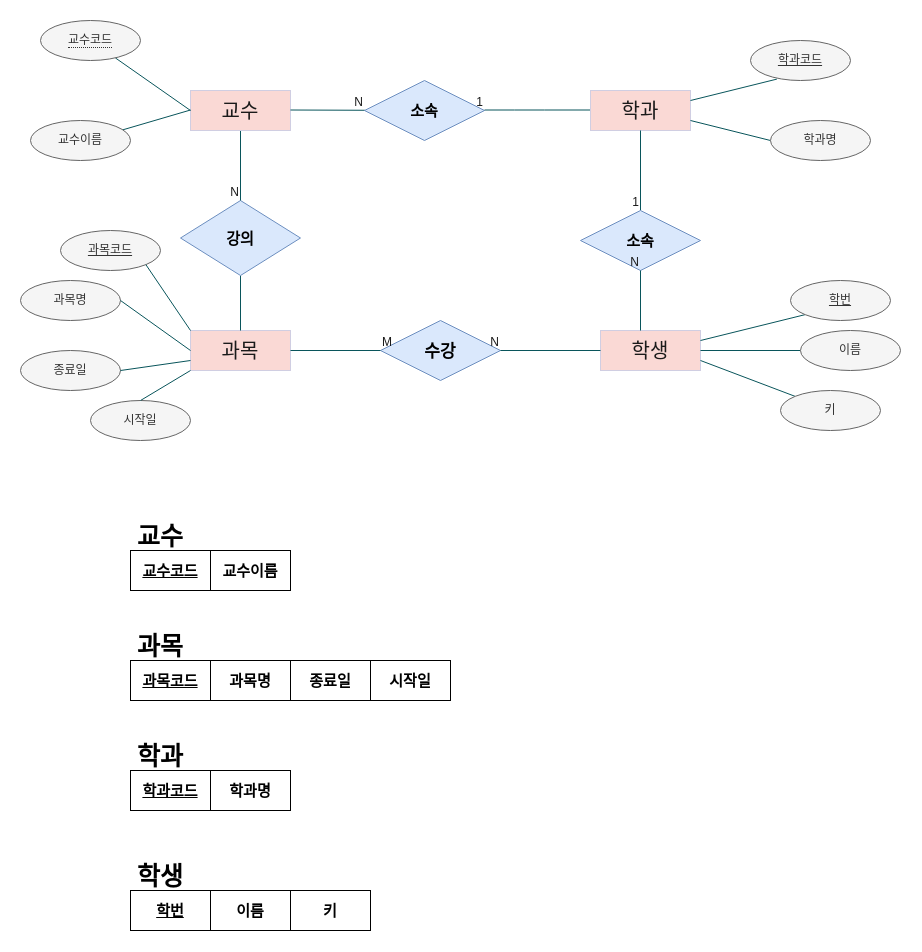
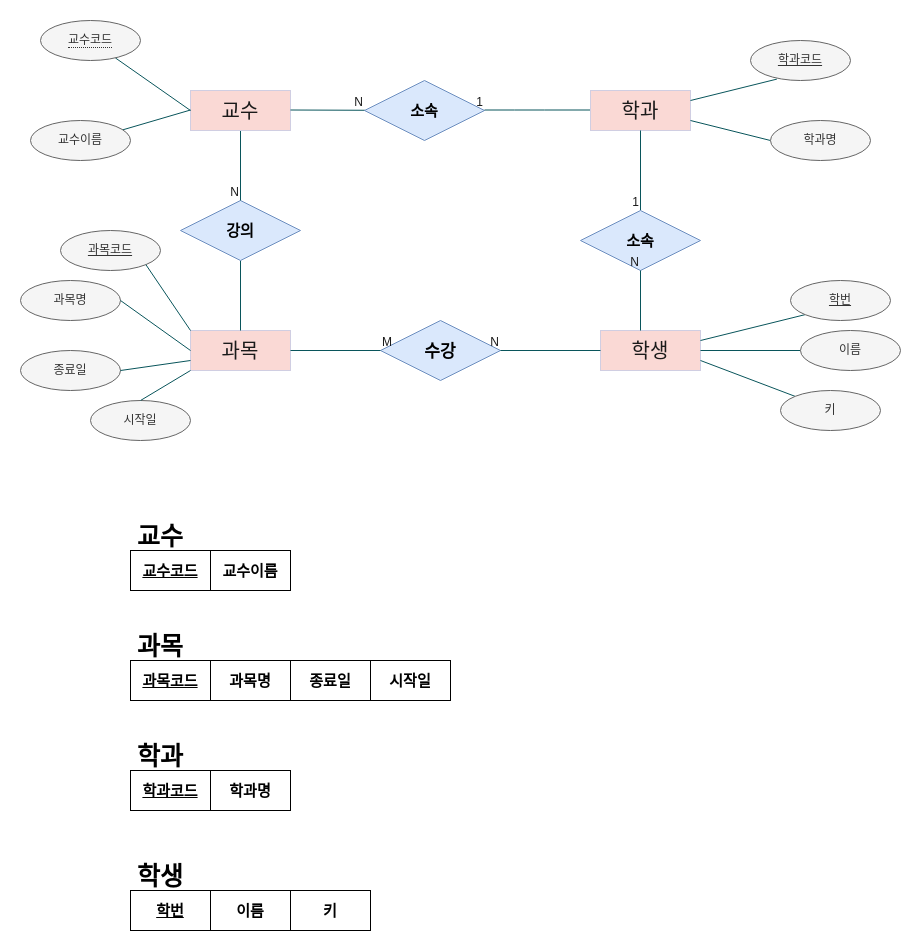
  <mxCell id="0" />
  <mxCell id="1" parent="0" />
  <mxCell id="2" value="학생" style="whiteSpace=wrap;html=1;align=center;hachureGap=4;strokeColor=#D0CEE2;fontFamily=Architects Daughter;fontSource=https%3A%2F%2Ffonts.googleapis.com%2Fcss%3Ffamily%3DArchitects%2BDaughter;fontSize=20;fontColor=#1A1A1A;fillColor=#FAD9D5;labelBackgroundColor=none;rounded=0;" parent="1" vertex="1"><mxGeometry x="600" y="330" width="100" height="40" as="geometry" /></mxCell>
  <mxCell id="3" value="과목" style="whiteSpace=wrap;html=1;align=center;hachureGap=4;strokeColor=#D0CEE2;fontFamily=Architects Daughter;fontSource=https%3A%2F%2Ffonts.googleapis.com%2Fcss%3Ffamily%3DArchitects%2BDaughter;fontSize=20;fontColor=#1A1A1A;fillColor=#FAD9D5;labelBackgroundColor=none;rounded=0;" parent="1" vertex="1"><mxGeometry x="190" y="330" width="100" height="40" as="geometry" /></mxCell>
  <mxCell id="4" value="&lt;b&gt;&lt;font style=&quot;font-size: 17px;&quot;&gt;수강&lt;/font&gt;&lt;/b&gt;" style="shape=rhombus;perimeter=rhombusPerimeter;whiteSpace=wrap;html=1;align=center;hachureGap=4;strokeColor=#6c8ebf;fontFamily=Architects Daughter;fontSource=https%3A%2F%2Ffonts.googleapis.com%2Fcss%3Ffamily%3DArchitects%2BDaughter;fontSize=20;fillColor=#dae8fc;labelBackgroundColor=none;rounded=0;" parent="1" vertex="1"><mxGeometry x="380" y="320" width="120" height="60" as="geometry" /></mxCell>
  <mxCell id="5" value="" style="endArrow=none;html=1;rounded=0;strokeColor=#09555B;fontColor=default;labelBackgroundColor=none;" parent="1" edge="1"><mxGeometry relative="1" as="geometry"><mxPoint x="380" y="350" as="sourcePoint" /><mxPoint x="290" y="350" as="targetPoint" /></mxGeometry></mxCell>
  <mxCell id="6" value="M" style="resizable=0;html=1;whiteSpace=wrap;align=left;verticalAlign=bottom;strokeColor=#D0CEE2;fontColor=#1A1A1A;fillColor=#FAD9D5;labelBackgroundColor=none;rounded=0;" parent="5" connectable="0" vertex="1"><mxGeometry x="-1" relative="1" as="geometry" /></mxCell>
  <mxCell id="7" value="" style="resizable=0;html=1;whiteSpace=wrap;align=right;verticalAlign=bottom;strokeColor=#D0CEE2;fontColor=#1A1A1A;fillColor=#FAD9D5;labelBackgroundColor=none;rounded=0;" parent="5" connectable="0" vertex="1"><mxGeometry x="1" relative="1" as="geometry" /></mxCell>
  <mxCell id="8" value="" style="endArrow=none;html=1;rounded=0;strokeColor=#09555B;fontColor=default;exitX=0;exitY=0.5;exitDx=0;exitDy=0;labelBackgroundColor=none;entryX=1;entryY=0.5;entryDx=0;entryDy=0;" parent="1" source="2" target="4" edge="1"><mxGeometry relative="1" as="geometry"><mxPoint x="590" y="349.5" as="sourcePoint" /><mxPoint x="500" y="349.5" as="targetPoint" /></mxGeometry></mxCell>
  <mxCell id="9" value="N" style="resizable=0;html=1;whiteSpace=wrap;align=right;verticalAlign=bottom;strokeColor=#D0CEE2;fontColor=#1A1A1A;fillColor=#FAD9D5;labelBackgroundColor=none;rounded=0;" parent="8" connectable="0" vertex="1"><mxGeometry x="1" relative="1" as="geometry" /></mxCell>
  <mxCell id="10" value="과목코드" style="ellipse;whiteSpace=wrap;html=1;align=center;fontStyle=4;strokeColor=#666666;fontColor=#333333;fillColor=#f5f5f5;labelBackgroundColor=none;rounded=0;" parent="1" vertex="1"><mxGeometry x="60" y="230" width="100" height="40" as="geometry" /></mxCell>
  <mxCell id="11" value="시작일" style="ellipse;whiteSpace=wrap;html=1;align=center;strokeColor=#666666;fontColor=#333333;fillColor=#f5f5f5;labelBackgroundColor=none;rounded=0;" parent="1" vertex="1"><mxGeometry x="90" y="400" width="100" height="40" as="geometry" /></mxCell>
  <mxCell id="12" value="종료일" style="ellipse;whiteSpace=wrap;html=1;align=center;strokeColor=#666666;fontColor=#333333;fillColor=#f5f5f5;labelBackgroundColor=none;rounded=0;" parent="1" vertex="1"><mxGeometry x="20" y="350" width="100" height="40" as="geometry" /></mxCell>
  <mxCell id="13" value="과목명" style="ellipse;whiteSpace=wrap;html=1;align=center;strokeColor=#666666;fontColor=#333333;fillColor=#f5f5f5;labelBackgroundColor=none;rounded=0;" parent="1" vertex="1"><mxGeometry x="20" y="280" width="100" height="40" as="geometry" /></mxCell>
  <mxCell id="14" value="" style="endArrow=none;html=1;rounded=0;strokeColor=#09555B;fontColor=default;entryX=0;entryY=0;entryDx=0;entryDy=0;exitX=1;exitY=1;exitDx=0;exitDy=0;labelBackgroundColor=none;" parent="1" source="10" target="3" edge="1"><mxGeometry relative="1" as="geometry"><mxPoint x="150" y="240" as="sourcePoint" /><mxPoint x="310" y="240" as="targetPoint" /></mxGeometry></mxCell>
  <mxCell id="15" value="" style="endArrow=none;html=1;rounded=0;strokeColor=#09555B;fontColor=default;entryX=0;entryY=0.5;entryDx=0;entryDy=0;exitX=1;exitY=0.5;exitDx=0;exitDy=0;labelBackgroundColor=none;" parent="1" source="13" target="3" edge="1"><mxGeometry relative="1" as="geometry"><mxPoint x="120" y="299.5" as="sourcePoint" /><mxPoint x="280" y="299.5" as="targetPoint" /></mxGeometry></mxCell>
  <mxCell id="16" value="" style="endArrow=none;html=1;rounded=0;strokeColor=#09555B;fontColor=default;entryX=0;entryY=0.75;entryDx=0;entryDy=0;labelBackgroundColor=none;" parent="1" target="3" edge="1"><mxGeometry relative="1" as="geometry"><mxPoint x="120" y="370" as="sourcePoint" /><mxPoint x="280" y="370" as="targetPoint" /></mxGeometry></mxCell>
  <mxCell id="17" value="" style="endArrow=none;html=1;rounded=0;strokeColor=#09555B;fontColor=default;entryX=0;entryY=1;entryDx=0;entryDy=0;exitX=0.5;exitY=0;exitDx=0;exitDy=0;labelBackgroundColor=none;" parent="1" source="11" target="3" edge="1"><mxGeometry relative="1" as="geometry"><mxPoint x="200" y="400" as="sourcePoint" /><mxPoint x="360" y="400" as="targetPoint" /><Array as="points" /></mxGeometry></mxCell>
  <mxCell id="18" value="" style="endArrow=none;html=1;rounded=0;strokeColor=#09555B;fontColor=default;exitX=0.5;exitY=0;exitDx=0;exitDy=0;labelBackgroundColor=none;" parent="1" source="3" target="20" edge="1"><mxGeometry relative="1" as="geometry"><mxPoint x="230" y="320" as="sourcePoint" /><mxPoint x="240" y="220" as="targetPoint" /></mxGeometry></mxCell>
  <mxCell id="19" value="1" style="resizable=0;html=1;whiteSpace=wrap;align=right;verticalAlign=bottom;strokeColor=#D0CEE2;fontColor=#1A1A1A;fillColor=#FAD9D5;labelBackgroundColor=none;rounded=0;" parent="18" connectable="0" vertex="1"><mxGeometry x="1" relative="1" as="geometry" /></mxCell>
- <mxCell id="20" value="&lt;font style=&quot;font-size: 15px;&quot;&gt;&lt;b&gt;강의&lt;/b&gt;&lt;/font&gt;" style="shape=rhombus;perimeter=rhombusPerimeter;whiteSpace=wrap;html=1;align=center;strokeColor=#6c8ebf;fillColor=#dae8fc;labelBackgroundColor=none;rounded=0;" parent="1" vertex="1"><mxGeometry x="180" y="200" width="120" height="75" as="geometry" /></mxCell>
+ <mxCell id="20" value="&lt;font style=&quot;font-size: 15px;&quot;&gt;&lt;b&gt;강의&lt;/b&gt;&lt;/font&gt;" style="shape=rhombus;perimeter=rhombusPerimeter;whiteSpace=wrap;html=1;align=center;strokeColor=#6c8ebf;fillColor=#dae8fc;labelBackgroundColor=none;rounded=0;" parent="1" vertex="1"><mxGeometry x="180" y="200" width="120" height="60" as="geometry" /></mxCell>
  <mxCell id="21" value="" style="endArrow=none;html=1;rounded=0;strokeColor=#09555B;fontColor=default;entryX=0.5;entryY=0;entryDx=0;entryDy=0;labelBackgroundColor=none;" parent="1" target="20" edge="1"><mxGeometry relative="1" as="geometry"><mxPoint x="240" y="130" as="sourcePoint" /><mxPoint x="290" y="180" as="targetPoint" /></mxGeometry></mxCell>
  <mxCell id="22" value="N" style="resizable=0;html=1;whiteSpace=wrap;align=right;verticalAlign=bottom;strokeColor=#D0CEE2;fontColor=#1A1A1A;fillColor=#FAD9D5;labelBackgroundColor=none;rounded=0;" parent="21" connectable="0" vertex="1"><mxGeometry x="1" relative="1" as="geometry" /></mxCell>
  <mxCell id="23" value="&lt;font style=&quot;font-size: 20px;&quot;&gt;교수&lt;/font&gt;" style="whiteSpace=wrap;html=1;align=center;strokeColor=#D0CEE2;fontColor=#1A1A1A;fillColor=#FAD9D5;labelBackgroundColor=none;rounded=0;" parent="1" vertex="1"><mxGeometry x="190" y="90" width="100" height="40" as="geometry" /></mxCell>
  <mxCell id="24" value="" style="endArrow=none;html=1;rounded=0;strokeColor=#09555B;fontColor=default;labelBackgroundColor=none;" parent="1" edge="1"><mxGeometry relative="1" as="geometry"><mxPoint x="120" y="130" as="sourcePoint" /><mxPoint x="190" y="109.5" as="targetPoint" /></mxGeometry></mxCell>
  <mxCell id="25" value="" style="endArrow=none;html=1;rounded=0;strokeColor=#09555B;fontColor=default;labelBackgroundColor=none;" parent="1" target="26" edge="1"><mxGeometry relative="1" as="geometry"><mxPoint x="190" y="110" as="sourcePoint" /><mxPoint x="190" y="100" as="targetPoint" /></mxGeometry></mxCell>
  <mxCell id="26" value="&lt;span style=&quot;border-bottom: 1px dotted&quot;&gt;교수코드&lt;/span&gt;" style="ellipse;whiteSpace=wrap;html=1;align=center;strokeColor=#666666;fontColor=#333333;fillColor=#f5f5f5;labelBackgroundColor=none;rounded=0;" parent="1" vertex="1"><mxGeometry x="40" y="20" width="100" height="40" as="geometry" /></mxCell>
  <mxCell id="27" value="교수이름" style="ellipse;whiteSpace=wrap;html=1;align=center;strokeColor=#666666;fontColor=#333333;fillColor=#f5f5f5;labelBackgroundColor=none;rounded=0;" parent="1" vertex="1"><mxGeometry x="30" y="120" width="100" height="40" as="geometry" /></mxCell>
  <mxCell id="28" value="" style="endArrow=none;html=1;rounded=0;strokeColor=#09555B;fontColor=default;labelBackgroundColor=none;" parent="1" target="30" edge="1"><mxGeometry relative="1" as="geometry"><mxPoint x="290" y="109.5" as="sourcePoint" /><mxPoint x="370" y="110" as="targetPoint" /></mxGeometry></mxCell>
  <mxCell id="29" value="N" style="resizable=0;html=1;whiteSpace=wrap;align=right;verticalAlign=bottom;strokeColor=#D0CEE2;fontColor=#1A1A1A;fillColor=#FAD9D5;labelBackgroundColor=none;rounded=0;" parent="28" connectable="0" vertex="1"><mxGeometry x="1" relative="1" as="geometry" /></mxCell>
  <mxCell id="30" value="&lt;font style=&quot;font-size: 15px;&quot;&gt;&lt;b&gt;소속&lt;/b&gt;&lt;/font&gt;" style="shape=rhombus;perimeter=rhombusPerimeter;whiteSpace=wrap;html=1;align=center;strokeColor=#6c8ebf;fillColor=#dae8fc;labelBackgroundColor=none;rounded=0;" parent="1" vertex="1"><mxGeometry x="364" y="80" width="120" height="60" as="geometry" /></mxCell>
  <mxCell id="31" value="" style="endArrow=none;html=1;rounded=0;strokeColor=#09555B;fontColor=default;labelBackgroundColor=none;" parent="1" edge="1"><mxGeometry relative="1" as="geometry"><mxPoint x="594" y="109.5" as="sourcePoint" /><mxPoint x="484" y="109.5" as="targetPoint" /><Array as="points"><mxPoint x="544" y="109.5" /><mxPoint x="514" y="109.5" /></Array></mxGeometry></mxCell>
  <mxCell id="32" value="1" style="resizable=0;html=1;whiteSpace=wrap;align=right;verticalAlign=bottom;strokeColor=#D0CEE2;fontColor=#1A1A1A;fillColor=#FAD9D5;labelBackgroundColor=none;rounded=0;" parent="31" connectable="0" vertex="1"><mxGeometry x="1" relative="1" as="geometry" /></mxCell>
  <mxCell id="33" value="&lt;font style=&quot;font-size: 20px;&quot;&gt;학과&lt;/font&gt;" style="whiteSpace=wrap;html=1;align=center;strokeColor=#D0CEE2;fontColor=#1A1A1A;fillColor=#FAD9D5;labelBackgroundColor=none;rounded=0;" parent="1" vertex="1"><mxGeometry x="590" y="90" width="100" height="40" as="geometry" /></mxCell>
  <mxCell id="34" value="" style="endArrow=none;html=1;rounded=0;strokeColor=#09555B;fontColor=default;exitX=0.5;exitY=1;exitDx=0;exitDy=0;labelBackgroundColor=none;" parent="1" source="33" edge="1"><mxGeometry relative="1" as="geometry"><mxPoint x="640" y="140" as="sourcePoint" /><mxPoint x="640" y="210" as="targetPoint" /></mxGeometry></mxCell>
  <mxCell id="35" value="1" style="resizable=0;html=1;whiteSpace=wrap;align=right;verticalAlign=bottom;strokeColor=#D0CEE2;fontColor=#1A1A1A;fillColor=#FAD9D5;labelBackgroundColor=none;rounded=0;" parent="34" connectable="0" vertex="1"><mxGeometry x="1" relative="1" as="geometry" /></mxCell>
  <mxCell id="36" value="&lt;font style=&quot;font-size: 15px;&quot;&gt;&lt;b&gt;소속&lt;/b&gt;&lt;/font&gt;" style="shape=rhombus;perimeter=rhombusPerimeter;whiteSpace=wrap;html=1;align=center;strokeColor=#6c8ebf;fillColor=#dae8fc;labelBackgroundColor=none;rounded=0;" parent="1" vertex="1"><mxGeometry x="580" y="210" width="120" height="60" as="geometry" /></mxCell>
  <mxCell id="37" value="" style="endArrow=none;html=1;rounded=0;strokeColor=#09555B;fontColor=default;exitX=0.4;exitY=0;exitDx=0;exitDy=0;exitPerimeter=0;labelBackgroundColor=none;" parent="1" source="2" edge="1"><mxGeometry relative="1" as="geometry"><mxPoint x="639.5" y="320" as="sourcePoint" /><mxPoint x="640" y="270" as="targetPoint" /><Array as="points" /></mxGeometry></mxCell>
  <mxCell id="38" value="N" style="resizable=0;html=1;whiteSpace=wrap;align=right;verticalAlign=bottom;strokeColor=#D0CEE2;fontColor=#1A1A1A;fillColor=#FAD9D5;labelBackgroundColor=none;rounded=0;" parent="37" connectable="0" vertex="1"><mxGeometry x="1" relative="1" as="geometry" /></mxCell>
  <mxCell id="39" value="" style="endArrow=none;html=1;rounded=0;strokeColor=#09555B;fontColor=default;exitX=1;exitY=0.25;exitDx=0;exitDy=0;entryX=0.264;entryY=0.965;entryDx=0;entryDy=0;entryPerimeter=0;labelBackgroundColor=none;" parent="1" source="33" target="41" edge="1"><mxGeometry relative="1" as="geometry"><mxPoint x="570" y="39.5" as="sourcePoint" /><mxPoint x="720" y="50" as="targetPoint" /></mxGeometry></mxCell>
  <mxCell id="40" value="" style="endArrow=none;html=1;rounded=0;strokeColor=#09555B;fontColor=default;entryX=0;entryY=0.5;entryDx=0;entryDy=0;labelBackgroundColor=none;" parent="1" target="42" edge="1"><mxGeometry relative="1" as="geometry"><mxPoint x="690" y="120" as="sourcePoint" /><mxPoint x="780" y="140" as="targetPoint" /></mxGeometry></mxCell>
  <mxCell id="41" value="학과코드" style="ellipse;whiteSpace=wrap;html=1;align=center;fontStyle=4;strokeColor=#666666;fontColor=#333333;fillColor=#f5f5f5;labelBackgroundColor=none;rounded=0;" parent="1" vertex="1"><mxGeometry x="750" y="40" width="100" height="40" as="geometry" /></mxCell>
  <mxCell id="42" value="학과명" style="ellipse;whiteSpace=wrap;html=1;align=center;strokeColor=#666666;fontColor=#333333;fillColor=#f5f5f5;labelBackgroundColor=none;rounded=0;" parent="1" vertex="1"><mxGeometry x="770" y="120" width="100" height="40" as="geometry" /></mxCell>
  <mxCell id="43" value="" style="endArrow=none;html=1;rounded=0;strokeColor=#09555B;fontColor=#1A1A1A;entryX=0;entryY=1;entryDx=0;entryDy=0;" parent="1" target="47" edge="1"><mxGeometry relative="1" as="geometry"><mxPoint x="700" y="340" as="sourcePoint" /><mxPoint x="790" y="320" as="targetPoint" /></mxGeometry></mxCell>
  <mxCell id="44" value="" style="endArrow=none;html=1;rounded=0;strokeColor=#09555B;fontColor=#1A1A1A;" parent="1" edge="1"><mxGeometry relative="1" as="geometry"><mxPoint x="700" y="350" as="sourcePoint" /><mxPoint x="800" y="350" as="targetPoint" /></mxGeometry></mxCell>
  <mxCell id="45" value="" style="endArrow=none;html=1;rounded=0;strokeColor=#09555B;fontColor=#1A1A1A;entryX=0;entryY=0;entryDx=0;entryDy=0;" parent="1" target="46" edge="1"><mxGeometry relative="1" as="geometry"><mxPoint x="700" y="360" as="sourcePoint" /><mxPoint x="790.04" y="400" as="targetPoint" /></mxGeometry></mxCell>
  <mxCell id="46" value="키" style="ellipse;whiteSpace=wrap;html=1;align=center;strokeColor=#666666;fontColor=#333333;fillColor=#f5f5f5;rounded=0;" parent="1" vertex="1"><mxGeometry x="780" y="390" width="100" height="40" as="geometry" /></mxCell>
  <mxCell id="47" value="학번" style="ellipse;whiteSpace=wrap;html=1;align=center;fontStyle=4;strokeColor=#666666;fontColor=#333333;fillColor=#f5f5f5;rounded=0;" parent="1" vertex="1"><mxGeometry x="790" y="280" width="100" height="40" as="geometry" /></mxCell>
  <mxCell id="48" value="이름" style="ellipse;whiteSpace=wrap;html=1;align=center;strokeColor=#666666;fontColor=#333333;fillColor=#f5f5f5;rounded=0;" parent="1" vertex="1"><mxGeometry x="800" y="330" width="100" height="40" as="geometry" /></mxCell>
  <mxCell id="49" value="교수코드" style="rounded=0;whiteSpace=wrap;html=1;fontSize=15;fontStyle=5" vertex="1" parent="1"><mxGeometry x="130" y="550" width="80" height="40" as="geometry" /></mxCell>
  <mxCell id="50" value="과목명" style="rounded=0;whiteSpace=wrap;html=1;fontSize=15;fontStyle=1" vertex="1" parent="1"><mxGeometry x="210" y="660" width="80" height="40" as="geometry" /></mxCell>
  <mxCell id="51" value="과목코드" style="rounded=0;whiteSpace=wrap;html=1;fontSize=15;fontStyle=5" vertex="1" parent="1"><mxGeometry x="130" y="660" width="80" height="40" as="geometry" /></mxCell>
  <mxCell id="52" value="교수이름" style="rounded=0;whiteSpace=wrap;html=1;fontSize=15;fontStyle=1" vertex="1" parent="1"><mxGeometry x="210" y="550" width="80" height="40" as="geometry" /></mxCell>
  <mxCell id="53" value="시작일" style="rounded=0;whiteSpace=wrap;html=1;fontSize=15;fontStyle=1" vertex="1" parent="1"><mxGeometry x="370" y="660" width="80" height="40" as="geometry" /></mxCell>
  <mxCell id="54" value="종료일" style="rounded=0;whiteSpace=wrap;html=1;fontSize=15;fontStyle=1" vertex="1" parent="1"><mxGeometry x="290" y="660" width="80" height="40" as="geometry" /></mxCell>
  <mxCell id="55" value="&lt;b&gt;&lt;font style=&quot;font-size: 25px;&quot;&gt;교수&lt;/font&gt;&lt;/b&gt;" style="text;html=1;strokeColor=none;fillColor=none;align=center;verticalAlign=middle;whiteSpace=wrap;rounded=0;" vertex="1" parent="1"><mxGeometry x="130" y="520" width="60" height="30" as="geometry" /></mxCell>
  <mxCell id="56" value="&lt;font style=&quot;&quot;&gt;&lt;font style=&quot;font-size: 25px;&quot;&gt;&lt;b&gt;과목&lt;/b&gt;&lt;/font&gt;&lt;br&gt;&lt;/font&gt;" style="text;html=1;strokeColor=none;fillColor=none;align=center;verticalAlign=middle;whiteSpace=wrap;rounded=0;" vertex="1" parent="1"><mxGeometry x="130" y="630" width="60" height="30" as="geometry" /></mxCell>
  <mxCell id="57" value="학과코드" style="rounded=0;whiteSpace=wrap;html=1;fontSize=15;fontStyle=5" vertex="1" parent="1"><mxGeometry x="130" y="770" width="80" height="40" as="geometry" /></mxCell>
  <mxCell id="58" value="학과명" style="rounded=0;whiteSpace=wrap;html=1;fontSize=15;fontStyle=1" vertex="1" parent="1"><mxGeometry x="210" y="770" width="80" height="40" as="geometry" /></mxCell>
  <mxCell id="59" value="키" style="rounded=0;whiteSpace=wrap;html=1;fontSize=15;fontStyle=1" vertex="1" parent="1"><mxGeometry x="290" y="890" width="80" height="40" as="geometry" /></mxCell>
  <mxCell id="60" value="이름" style="rounded=0;whiteSpace=wrap;html=1;fontSize=15;fontStyle=1" vertex="1" parent="1"><mxGeometry x="210" y="890" width="80" height="40" as="geometry" /></mxCell>
  <mxCell id="61" value="학번" style="rounded=0;whiteSpace=wrap;html=1;fontSize=15;fontStyle=5" vertex="1" parent="1"><mxGeometry x="130" y="890" width="80" height="40" as="geometry" /></mxCell>
  <mxCell id="62" value="&lt;span style=&quot;font-size: 25px;&quot;&gt;학과&lt;/span&gt;" style="text;html=1;strokeColor=none;fillColor=none;align=center;verticalAlign=middle;whiteSpace=wrap;rounded=0;fontStyle=1" vertex="1" parent="1"><mxGeometry x="130" y="740" width="60" height="30" as="geometry" /></mxCell>
  <mxCell id="63" value="학생" style="text;html=1;strokeColor=none;fillColor=none;align=center;verticalAlign=middle;whiteSpace=wrap;rounded=0;fontStyle=1;fontSize=25;" vertex="1" parent="1"><mxGeometry x="130" y="860" width="60" height="30" as="geometry" /></mxCell>
